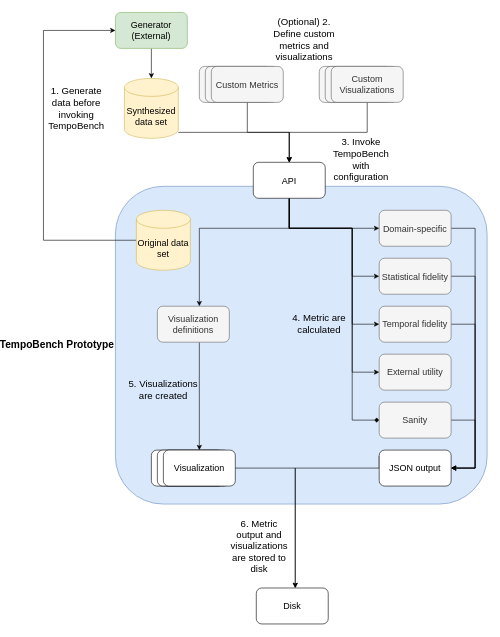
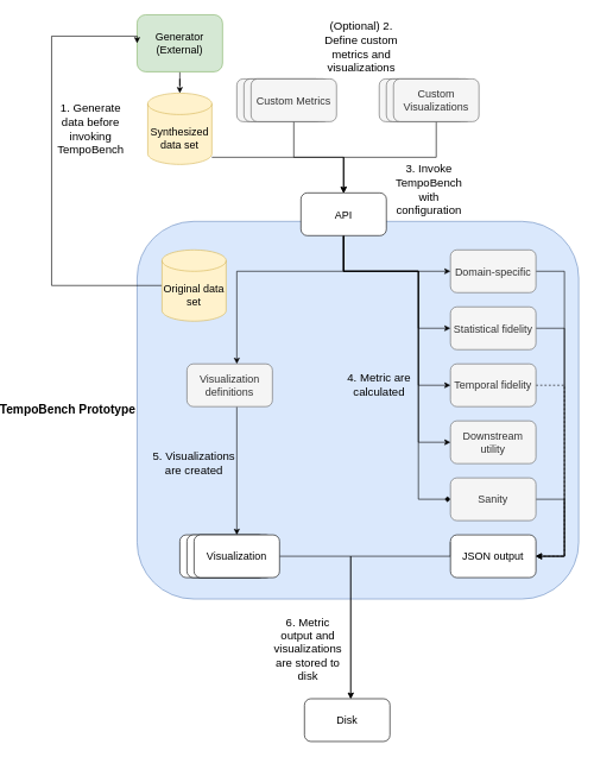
  <mxCell id="0" />
  <mxCell id="1" parent="0" />
  <mxCell id="2" style="edgeStyle=orthogonalEdgeStyle;rounded=0;orthogonalLoop=1;jettySize=auto;html=1;fontSize=15;entryX=0.5;entryY=0;entryDx=0;entryDy=0;" parent="1" source="3" target="26" edge="1"><mxGeometry relative="1" as="geometry"><mxPoint x="360" y="300" as="targetPoint" /><Array as="points"><mxPoint x="430" y="220" /></Array></mxGeometry></mxCell>
  <mxCell id="3" value="Synthesized data set" style="shape=cylinder3;whiteSpace=wrap;html=1;boundedLbl=1;backgroundOutline=1;size=15;fontSize=15;fillColor=#fff2cc;strokeColor=#d6b656;" parent="1" vertex="1"><mxGeometry x="155" y="130" width="90" height="100" as="geometry" /></mxCell>
  <mxCell id="4" style="edgeStyle=orthogonalEdgeStyle;rounded=0;orthogonalLoop=1;jettySize=auto;html=1;" parent="1" source="5" target="3" edge="1"><mxGeometry relative="1" as="geometry" /></mxCell>
- <mxCell id="5" value="Generator (External)" style="rounded=1;whiteSpace=wrap;html=1;fontSize=15;fillColor=#d5e8d4;strokeColor=#82b366;" parent="1" vertex="1"><mxGeometry x="140" y="20" width="120" height="60" as="geometry" /></mxCell>
+ <mxCell id="5" value="Generator (External)" style="rounded=1;whiteSpace=wrap;html=1;fontSize=15;fillColor=#d5e8d4;strokeColor=#82b366;" parent="1" vertex="1"><mxGeometry x="140" y="20" width="120" height="80" as="geometry" /></mxCell>
  <mxCell id="6" value="TempoBench Prototype" style="rounded=1;whiteSpace=wrap;html=1;align=right;labelPosition=left;verticalLabelPosition=middle;verticalAlign=middle;fontSize=17;fontStyle=1;fillColor=#dae8fc;strokeColor=#6c8ebf;" parent="1" vertex="1"><mxGeometry x="140" width="620" height="530" as="geometry" y="310" /></mxCell>
  <mxCell id="7" value="Custom Metric" style="rounded=1;whiteSpace=wrap;html=1;fillColor=#f5f5f5;fontColor=#333333;strokeColor=#666666;" parent="1" vertex="1"><mxGeometry x="280" y="110" width="120" height="60" as="geometry" /></mxCell>
  <mxCell id="8" value="Custom Metric" style="rounded=1;whiteSpace=wrap;html=1;fillColor=#f5f5f5;fontColor=#333333;strokeColor=#666666;" parent="1" vertex="1"><mxGeometry x="290" y="110" width="120" height="60" as="geometry" /></mxCell>
  <mxCell id="9" style="edgeStyle=orthogonalEdgeStyle;rounded=0;orthogonalLoop=1;jettySize=auto;html=1;entryX=0.5;entryY=0;entryDx=0;entryDy=0;" edge="1" parent="1" source="10" target="26"><mxGeometry relative="1" as="geometry" /></mxCell>
  <mxCell id="10" value="Custom Metrics" style="rounded=1;whiteSpace=wrap;html=1;fontSize=15;fillColor=#f5f5f5;fontColor=#333333;strokeColor=#666666;" parent="1" vertex="1"><mxGeometry x="300" y="110" width="120" height="60" as="geometry" /></mxCell>
  <mxCell id="11" style="edgeStyle=orthogonalEdgeStyle;rounded=0;orthogonalLoop=1;jettySize=auto;html=1;entryX=0;entryY=0.5;entryDx=0;entryDy=0;" edge="1" parent="1" source="12" target="5"><mxGeometry relative="1" as="geometry"><Array as="points"><mxPoint x="20" y="400" /><mxPoint x="20" y="50" /></Array></mxGeometry></mxCell>
  <mxCell id="12" value="Original data set" style="shape=cylinder3;whiteSpace=wrap;html=1;boundedLbl=1;backgroundOutline=1;size=15;fontSize=15;fillColor=#fff2cc;strokeColor=#d6b656;" parent="1" vertex="1"><mxGeometry x="175" y="350" width="90" height="100" as="geometry" /></mxCell>
  <mxCell id="13" style="edgeStyle=orthogonalEdgeStyle;rounded=0;orthogonalLoop=1;jettySize=auto;html=1;entryX=1;entryY=0.5;entryDx=0;entryDy=0;exitX=1;exitY=0.5;exitDx=0;exitDy=0;" edge="1" parent="1" source="14" target="28"><mxGeometry relative="1" as="geometry"><Array as="points"><mxPoint x="740" y="380" /><mxPoint x="740" y="780" /></Array></mxGeometry></mxCell>
  <mxCell id="14" value="Domain-specific" style="rounded=1;whiteSpace=wrap;html=1;fontSize=15;fillColor=#f5f5f5;strokeColor=#666666;fontColor=#333333;" parent="1" vertex="1"><mxGeometry x="580" y="350" width="120" height="60" as="geometry" /></mxCell>
- <mxCell id="15" value="External utility" style="rounded=1;whiteSpace=wrap;html=1;fontSize=15;fillColor=#f5f5f5;strokeColor=#666666;fontColor=#333333;" parent="1" vertex="1"><mxGeometry x="580" y="590" width="120" height="60" as="geometry" /></mxCell>
+ <mxCell id="15" value="Downstream utility" style="rounded=1;whiteSpace=wrap;html=1;fontSize=15;fillColor=#f5f5f5;strokeColor=#666666;fontColor=#333333;" parent="1" vertex="1"><mxGeometry x="580" y="590" width="120" height="60" as="geometry" /></mxCell>
  <mxCell id="16" style="edgeStyle=orthogonalEdgeStyle;rounded=0;orthogonalLoop=1;jettySize=auto;html=1;entryX=0.5;entryY=0;entryDx=0;entryDy=0;" edge="1" parent="1" source="17" target="32"><mxGeometry relative="1" as="geometry"><Array as="points"><mxPoint x="320" y="560" /><mxPoint x="320" y="560" /></Array></mxGeometry></mxCell>
  <mxCell id="17" value="Visualization definitions" style="rounded=1;whiteSpace=wrap;html=1;fontSize=15;fillColor=#f5f5f5;strokeColor=#666666;fontColor=#333333;" parent="1" vertex="1"><mxGeometry x="210" y="510" width="120" height="60" as="geometry" /></mxCell>
- <mxCell id="18" style="edgeStyle=orthogonalEdgeStyle;rounded=0;orthogonalLoop=1;jettySize=auto;html=1;exitX=1;exitY=0.5;exitDx=0;exitDy=0;entryX=1;entryY=0.5;entryDx=0;entryDy=0;" edge="1" parent="1" source="19" target="28"><mxGeometry relative="1" as="geometry"><mxPoint x="700" y="780" as="targetPoint" /><Array as="points"><mxPoint x="740" y="540" /><mxPoint x="740" y="780" /></Array></mxGeometry></mxCell>
+ <mxCell id="18" style="edgeStyle=orthogonalEdgeStyle;rounded=0;orthogonalLoop=1;jettySize=auto;html=1;exitX=1;exitY=0.5;exitDx=0;exitDy=0;entryX=1;entryY=0.5;entryDx=0;entryDy=0;dashed=1;" edge="1" parent="1" source="19" target="28"><mxGeometry relative="1" as="geometry"><mxPoint x="700" y="780" as="targetPoint" /><Array as="points"><mxPoint x="740" y="540" /><mxPoint x="740" y="780" /></Array></mxGeometry></mxCell>
  <mxCell id="19" value="Temporal fidelity" style="rounded=1;whiteSpace=wrap;html=1;fontSize=15;fillColor=#f5f5f5;strokeColor=#666666;fontColor=#333333;" parent="1" vertex="1"><mxGeometry x="580" y="510" width="120" height="60" as="geometry" /></mxCell>
  <mxCell id="20" style="edgeStyle=orthogonalEdgeStyle;rounded=0;orthogonalLoop=1;jettySize=auto;html=1;" edge="1" parent="1" source="26"><mxGeometry relative="1" as="geometry"><mxPoint x="280" y="510" as="targetPoint" /><Array as="points"><mxPoint x="430" y="380" /><mxPoint x="280" y="380" /><mxPoint x="280" y="510" /></Array></mxGeometry></mxCell>
  <mxCell id="21" style="edgeStyle=orthogonalEdgeStyle;rounded=0;orthogonalLoop=1;jettySize=auto;html=1;entryX=0;entryY=0.5;entryDx=0;entryDy=0;" edge="1" parent="1" source="26" target="14"><mxGeometry relative="1" as="geometry"><Array as="points"><mxPoint x="430" y="380" /></Array></mxGeometry></mxCell>
  <mxCell id="22" style="edgeStyle=orthogonalEdgeStyle;rounded=0;orthogonalLoop=1;jettySize=auto;html=1;entryX=0;entryY=0.5;entryDx=0;entryDy=0;" edge="1" parent="1" source="26" target="45"><mxGeometry relative="1" as="geometry"><Array as="points"><mxPoint x="430" y="380" /><mxPoint x="535" y="380" /><mxPoint x="535" y="460" /></Array></mxGeometry></mxCell>
  <mxCell id="23" style="edgeStyle=orthogonalEdgeStyle;rounded=0;orthogonalLoop=1;jettySize=auto;html=1;entryX=0;entryY=0.5;entryDx=0;entryDy=0;" edge="1" parent="1" source="26" target="19"><mxGeometry relative="1" as="geometry"><Array as="points"><mxPoint x="430" y="380" /><mxPoint x="535" y="380" /><mxPoint x="535" y="540" /></Array></mxGeometry></mxCell>
  <mxCell id="24" style="edgeStyle=orthogonalEdgeStyle;rounded=0;orthogonalLoop=1;jettySize=auto;html=1;entryX=0;entryY=0.5;entryDx=0;entryDy=0;" edge="1" parent="1" source="26" target="15"><mxGeometry relative="1" as="geometry"><Array as="points"><mxPoint x="430" y="380" /><mxPoint x="535" y="380" /><mxPoint x="535" y="620" /></Array></mxGeometry></mxCell>
  <mxCell id="25" style="edgeStyle=orthogonalEdgeStyle;rounded=0;orthogonalLoop=1;jettySize=auto;html=1;entryX=0;entryY=0.5;entryDx=0;entryDy=0;endArrow=diamond;" edge="1" parent="1" source="26" target="47"><mxGeometry relative="1" as="geometry"><Array as="points"><mxPoint x="430" y="380" /><mxPoint x="535" y="380" /><mxPoint x="535" y="700" /></Array></mxGeometry></mxCell>
  <mxCell id="26" value="API" style="rounded=1;whiteSpace=wrap;html=1;fontSize=15;" parent="1" vertex="1"><mxGeometry x="370" y="270" width="120" height="60" as="geometry" /></mxCell>
  <mxCell id="27" value="" style="edgeStyle=orthogonalEdgeStyle;rounded=0;orthogonalLoop=1;jettySize=auto;html=1;fontSize=15;exitX=0;exitY=0.5;exitDx=0;exitDy=0;" parent="1" edge="1"><mxGeometry relative="1" as="geometry"><mxPoint x="580" y="760" as="sourcePoint" /><mxPoint x="440" y="980" as="targetPoint" /><Array as="points"><mxPoint x="580" y="780" /><mxPoint x="440" y="780" /></Array></mxGeometry></mxCell>
  <mxCell id="28" value="JSON output" style="rounded=1;whiteSpace=wrap;html=1;fontSize=15;" parent="1" vertex="1"><mxGeometry x="580" y="750" width="120" height="60" as="geometry" /></mxCell>
  <mxCell id="29" value="Visualization" style="rounded=1;whiteSpace=wrap;html=1;fontSize=15;" parent="1" vertex="1"><mxGeometry x="200" y="750" width="120" height="60" as="geometry" /></mxCell>
  <mxCell id="30" value="Visualization" style="rounded=1;whiteSpace=wrap;html=1;fontSize=15;" parent="1" vertex="1"><mxGeometry x="210" y="750" width="120" height="60" as="geometry" /></mxCell>
  <mxCell id="31" style="edgeStyle=orthogonalEdgeStyle;rounded=0;orthogonalLoop=1;jettySize=auto;html=1;entryX=0.5;entryY=0;entryDx=0;entryDy=0;exitX=1;exitY=0.5;exitDx=0;exitDy=0;" edge="1" parent="1" source="32"><mxGeometry relative="1" as="geometry"><mxPoint x="340" y="780.059" as="sourcePoint" /><mxPoint x="440" y="980" as="targetPoint" /><Array as="points"><mxPoint x="440" y="780" /></Array></mxGeometry></mxCell>
  <mxCell id="32" value="Visualization" style="rounded=1;whiteSpace=wrap;html=1;fontSize=15;" parent="1" vertex="1"><mxGeometry x="220" y="750" width="120" height="60" as="geometry" /></mxCell>
  <mxCell id="33" value="1. Generate data before invoking TempoBench" style="text;html=1;align=center;verticalAlign=middle;whiteSpace=wrap;rounded=0;fontSize=16;" parent="1" vertex="1"><mxGeometry x="20" y="145" width="110" height="70" as="geometry" /></mxCell>
  <mxCell id="34" value="&lt;font style=&quot;font-size: 16px;&quot;&gt;(Optional) 2. Define custom metrics and visualizations&lt;/font&gt;" style="text;html=1;align=center;verticalAlign=middle;whiteSpace=wrap;rounded=0;fontSize=15;" parent="1" vertex="1"><mxGeometry x="400" y="30" width="110" height="70" as="geometry" /></mxCell>
  <mxCell id="35" value="3. Invoke TempoBench with configuration" style="text;html=1;align=center;verticalAlign=middle;whiteSpace=wrap;rounded=0;fontSize=16;" parent="1" vertex="1"><mxGeometry x="495" y="230" width="110" height="70" as="geometry" /></mxCell>
  <mxCell id="36" value="4. Metric are calculated" style="text;html=1;align=center;verticalAlign=middle;whiteSpace=wrap;rounded=0;fontSize=16;" parent="1" vertex="1"><mxGeometry x="430" y="510" width="100" height="60" as="geometry" /></mxCell>
  <mxCell id="37" value="5. Visualizations are created" style="text;html=1;align=center;verticalAlign=middle;whiteSpace=wrap;rounded=0;fontSize=16;" parent="1" vertex="1"><mxGeometry x="160" y="620" width="120" height="60" as="geometry" /></mxCell>
  <mxCell id="38" value="Disk" style="whiteSpace=wrap;html=1;rounded=1;fontSize=15;" parent="1" vertex="1"><mxGeometry x="375" y="980" width="120" height="60" as="geometry" /></mxCell>
  <mxCell id="39" value="6. Metric output and visualizations are stored to disk" style="text;html=1;align=center;verticalAlign=middle;whiteSpace=wrap;rounded=0;fontSize=16;" parent="1" vertex="1"><mxGeometry x="330" y="880" width="100" height="60" as="geometry" /></mxCell>
  <mxCell id="40" value="Custom Metric" style="rounded=1;whiteSpace=wrap;html=1;fillColor=#f5f5f5;fontColor=#333333;strokeColor=#666666;" parent="1" vertex="1"><mxGeometry x="480" y="110" width="120" height="60" as="geometry" /></mxCell>
  <mxCell id="41" value="Custom Metric" style="rounded=1;whiteSpace=wrap;html=1;fillColor=#f5f5f5;fontColor=#333333;strokeColor=#666666;" parent="1" vertex="1"><mxGeometry x="490" y="110" width="120" height="60" as="geometry" /></mxCell>
  <mxCell id="42" style="edgeStyle=orthogonalEdgeStyle;rounded=0;orthogonalLoop=1;jettySize=auto;html=1;entryX=0.5;entryY=0;entryDx=0;entryDy=0;" edge="1" parent="1" source="43" target="26"><mxGeometry relative="1" as="geometry"><Array as="points"><mxPoint x="560" y="220" /><mxPoint x="430" y="220" /></Array></mxGeometry></mxCell>
  <mxCell id="43" value="Custom Visualizations" style="rounded=1;whiteSpace=wrap;html=1;fontSize=15;fillColor=#f5f5f5;fontColor=#333333;strokeColor=#666666;" parent="1" vertex="1"><mxGeometry x="500" y="110" width="120" height="60" as="geometry" /></mxCell>
  <mxCell id="44" style="edgeStyle=orthogonalEdgeStyle;rounded=0;orthogonalLoop=1;jettySize=auto;html=1;entryX=1;entryY=0.5;entryDx=0;entryDy=0;exitX=1;exitY=0.5;exitDx=0;exitDy=0;" edge="1" parent="1" source="45" target="28"><mxGeometry relative="1" as="geometry"><Array as="points"><mxPoint x="740" y="460" /><mxPoint x="740" y="780" /></Array></mxGeometry></mxCell>
  <mxCell id="45" value="Statistical fidelity" style="rounded=1;whiteSpace=wrap;html=1;fontSize=15;fillColor=#f5f5f5;strokeColor=#666666;fontColor=#333333;" parent="1" vertex="1"><mxGeometry x="580" y="430" width="120" height="60" as="geometry" /></mxCell>
  <mxCell id="46" style="edgeStyle=orthogonalEdgeStyle;rounded=0;orthogonalLoop=1;jettySize=auto;html=1;exitX=1;exitY=0.5;exitDx=0;exitDy=0;entryX=1;entryY=0.5;entryDx=0;entryDy=0;" edge="1" parent="1" source="47" target="28"><mxGeometry relative="1" as="geometry"><mxPoint x="660" y="780" as="targetPoint" /><Array as="points"><mxPoint x="740" y="700" /><mxPoint x="740" y="780" /></Array></mxGeometry></mxCell>
  <mxCell id="47" value="Sanity" style="rounded=1;whiteSpace=wrap;html=1;fontSize=15;fillColor=#f5f5f5;strokeColor=#666666;fontColor=#333333;" parent="1" vertex="1"><mxGeometry x="580" y="670" width="120" height="60" as="geometry" /></mxCell>
